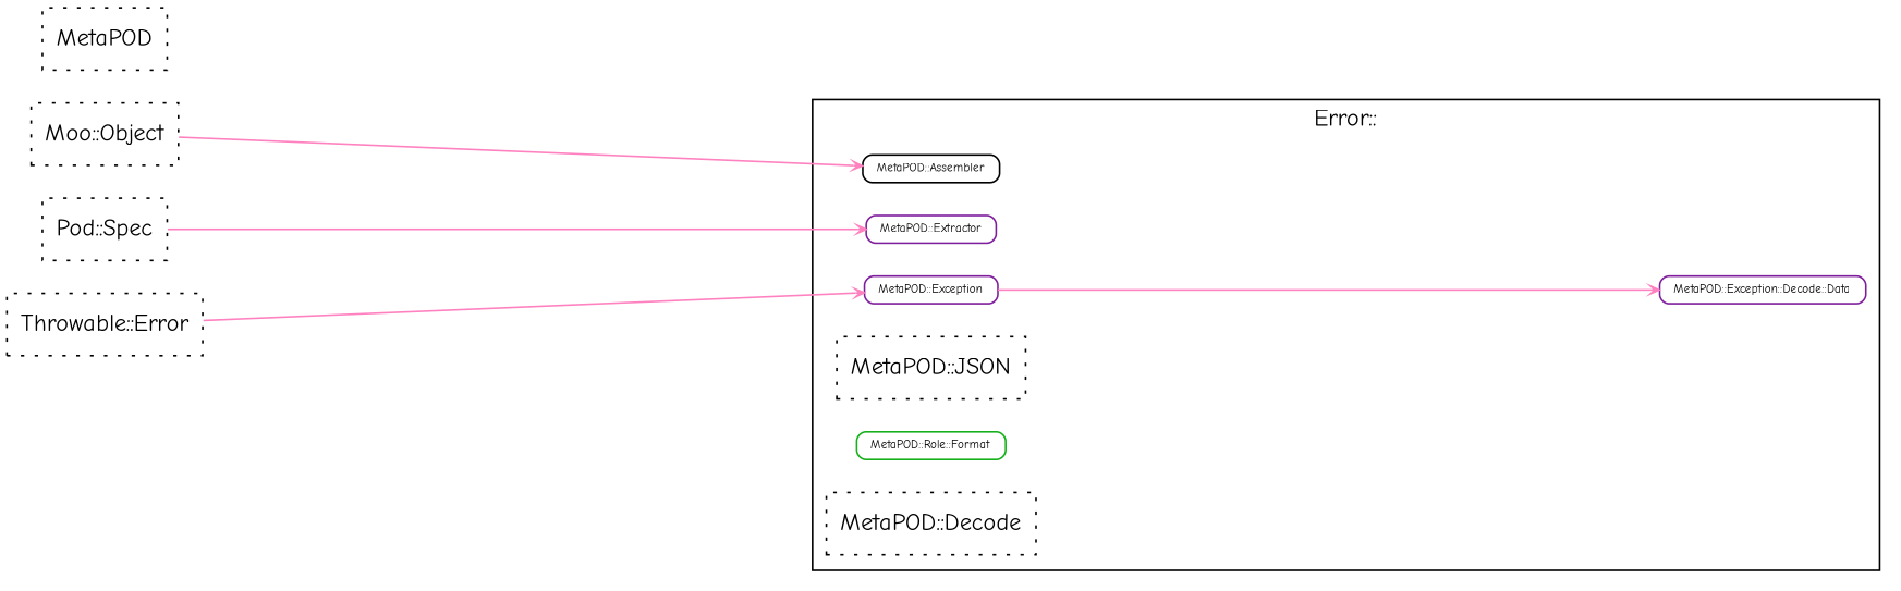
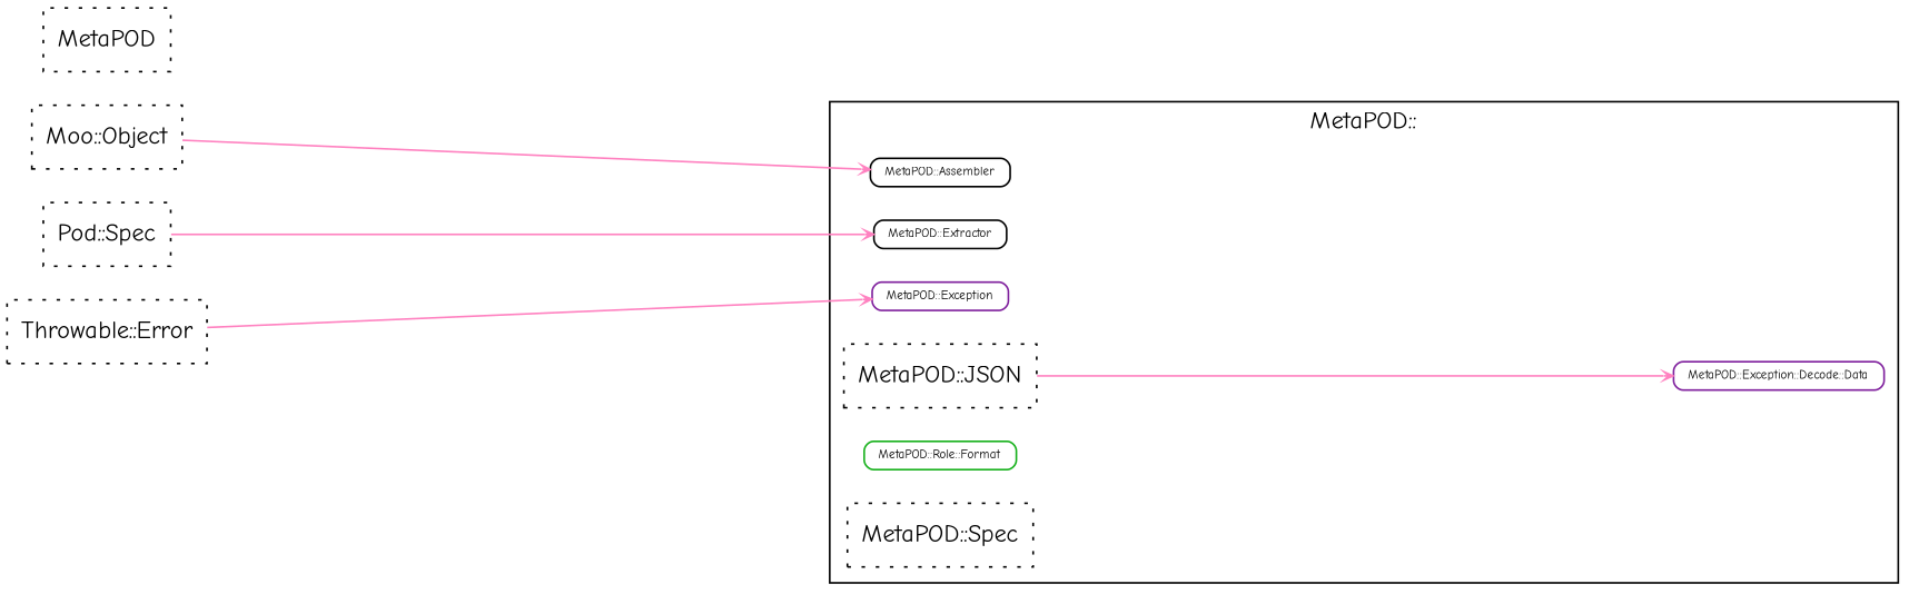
  strict digraph {
    fontname="Comic Neue"
    rankdir=LR
    ranksep=5
    splines=spline
    node [fontname="Comic Neue" shape=record style=dotted]
    edge [arrowhead=vee arrowsize=0.5 color="#ff81c0" dir=forward fontname="Comic Neue" fontsize=6 headclip=1 minlen=1 tailclip=1 weight=10]
    n1 [color=black fontsize=7 height=0.1 label="MetaPOD::Assembler" shape=Mrecord style=solid]
    n2 [color="#7e1e9c" fontsize=7 height=0.1 label="MetaPOD::Exception" shape=Mrecord style=solid]
    n3 [color="#7e1e9c" fontsize=7 height=0.1 label="MetaPOD::Exception::Decode::Data" shape=Mrecord style=solid]
-   n4 [color="#7e1e9c" fontsize=7 height=0.1 label="MetaPOD::Extractor" shape=Mrecord style=solid]
+   n4 [color=black fontsize=7 height=0.1 label="MetaPOD::Extractor" shape=Mrecord style=solid]
    n5 [label="MetaPOD::JSON"]
    n6 [color="#15b01a" fontsize=7 height=0.1 label="MetaPOD::Role::Format" shape=Mrecord style=solid]
-   n7 [label="MetaPOD::Decode"]
+   n7 [label="MetaPOD::Spec"]
    n8 [label=MetaPOD]
    n9 [label="Moo::Object"]
    n10 [label="Pod::Spec"]
    n11 [label="Throwable::Error"]
    subgraph cluster_1 {
-     label="Error::"
+     label="MetaPOD::"
      rank=min
      n1
      n2
      n3
      n4
      n5
      n6
      n7
    }
-   n2 -> n3
+   n5 -> n3
    n9 -> n1
    n10 -> n4
    n11 -> n2
  }
